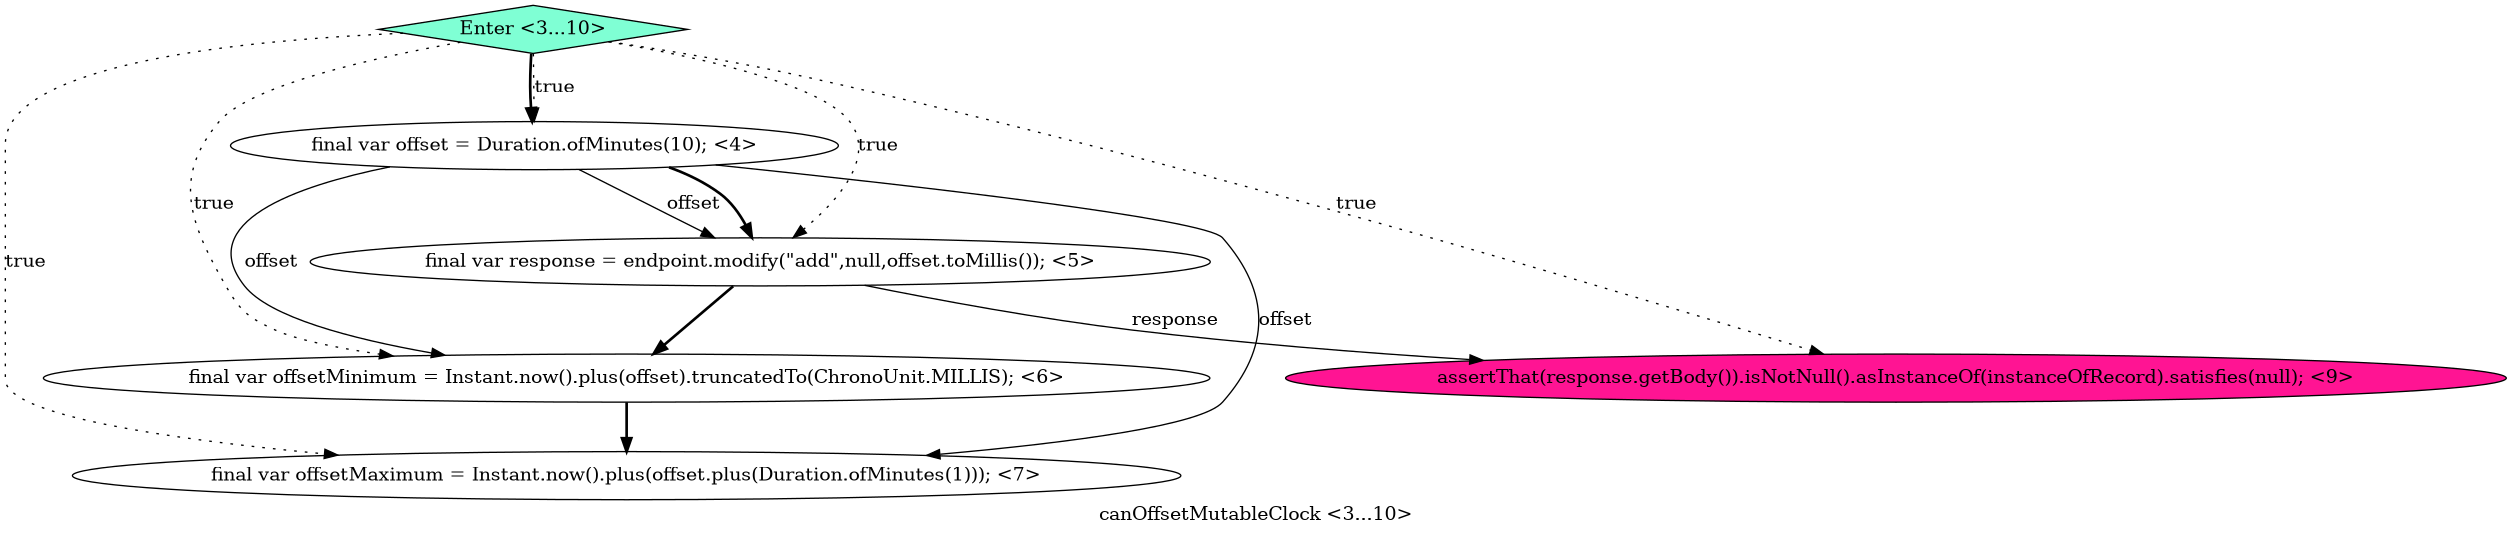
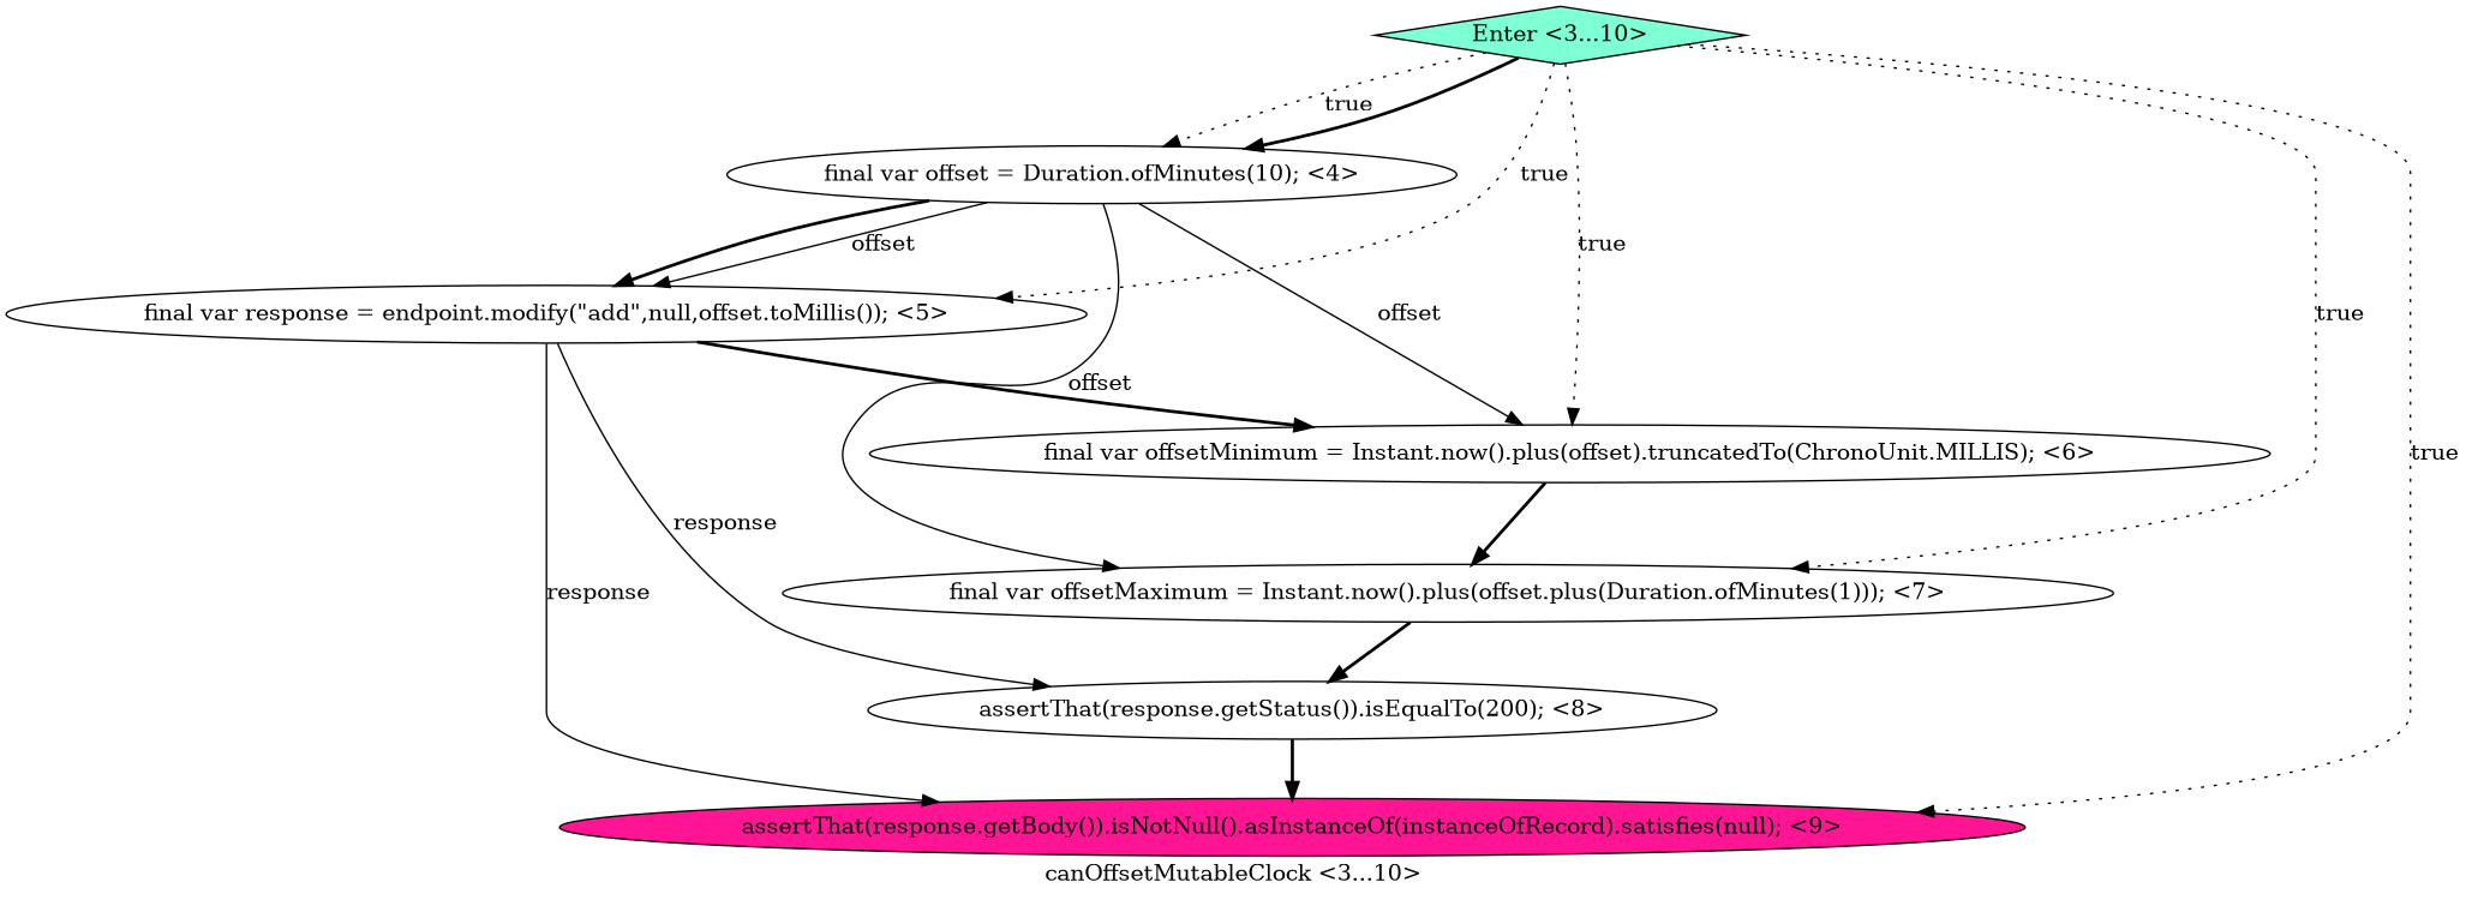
  digraph {
    label="canOffsetMutableClock <3...10>"
    node [fillcolor=white shape=ellipse style=filled]
    edge [style=bold]
    n1 [label="final var offsetMinimum = Instant.now().plus(offset).truncatedTo(ChronoUnit.MILLIS); <6>"]
    n2 [label="final var offsetMaximum = Instant.now().plus(offset.plus(Duration.ofMinutes(1))); <7>"]
+   n3 [label="assertThat(response.getStatus()).isEqualTo(200); <8>"]
    n4 [fillcolor=deeppink label="assertThat(response.getBody()).isNotNull().asInstanceOf(instanceOfRecord).satisfies(null); <9>"]
    n5 [label="final var offset = Duration.ofMinutes(10); <4>"]
    n6 [label="final var response = endpoint.modify(\"add\",null,offset.toMillis()); <5>"]
    n7 [fillcolor=aquamarine label="Enter <3...10>" shape=diamond]
    n1 -> n2
+   n2 -> n3
+   n3 -> n4
    n5 -> n1 [label=offset style=solid]
    n5 -> n2 [label=offset style=solid]
    n5 -> n6 [label=offset style=solid]
    n5 -> n6
    n6 -> n1
+   n6 -> n3 [label=response style=solid]
    n6 -> n4 [label=response style=solid]
    n7 -> n1 [label=true style=dotted]
    n7 -> n2 [label=true style=dotted]
    n7 -> n4 [label=true style=dotted]
    n7 -> n5 [label=true style=dotted]
    n7 -> n5
    n7 -> n6 [label=true style=dotted]
  }
